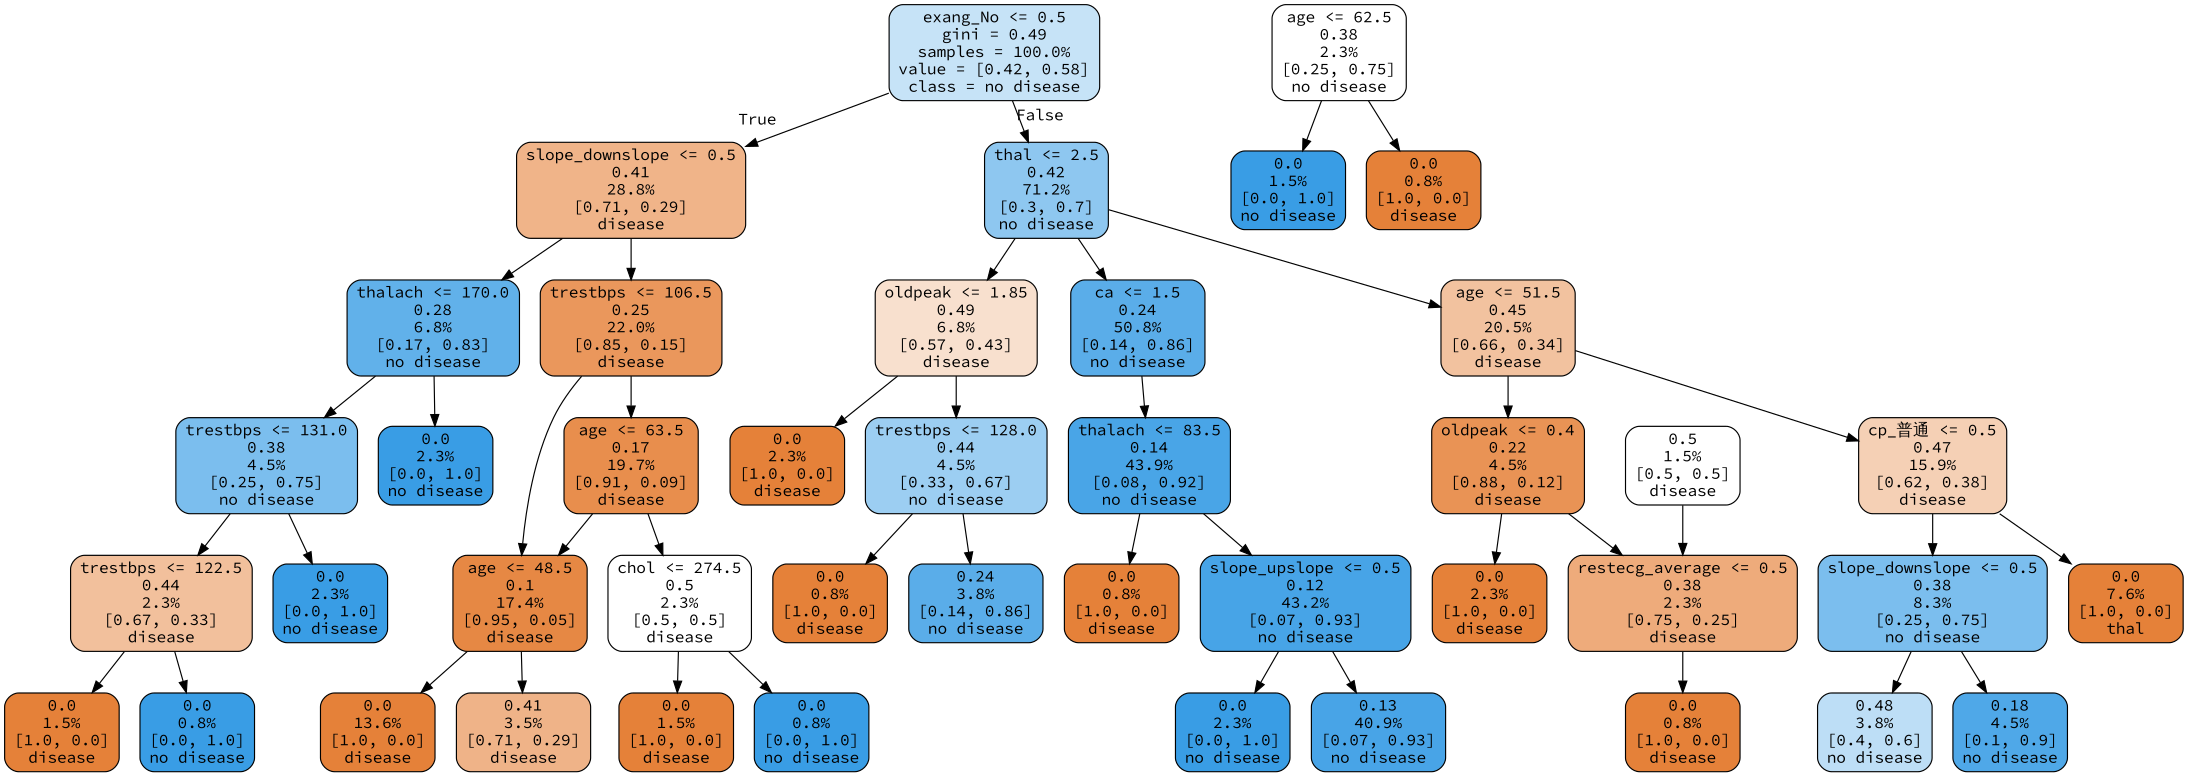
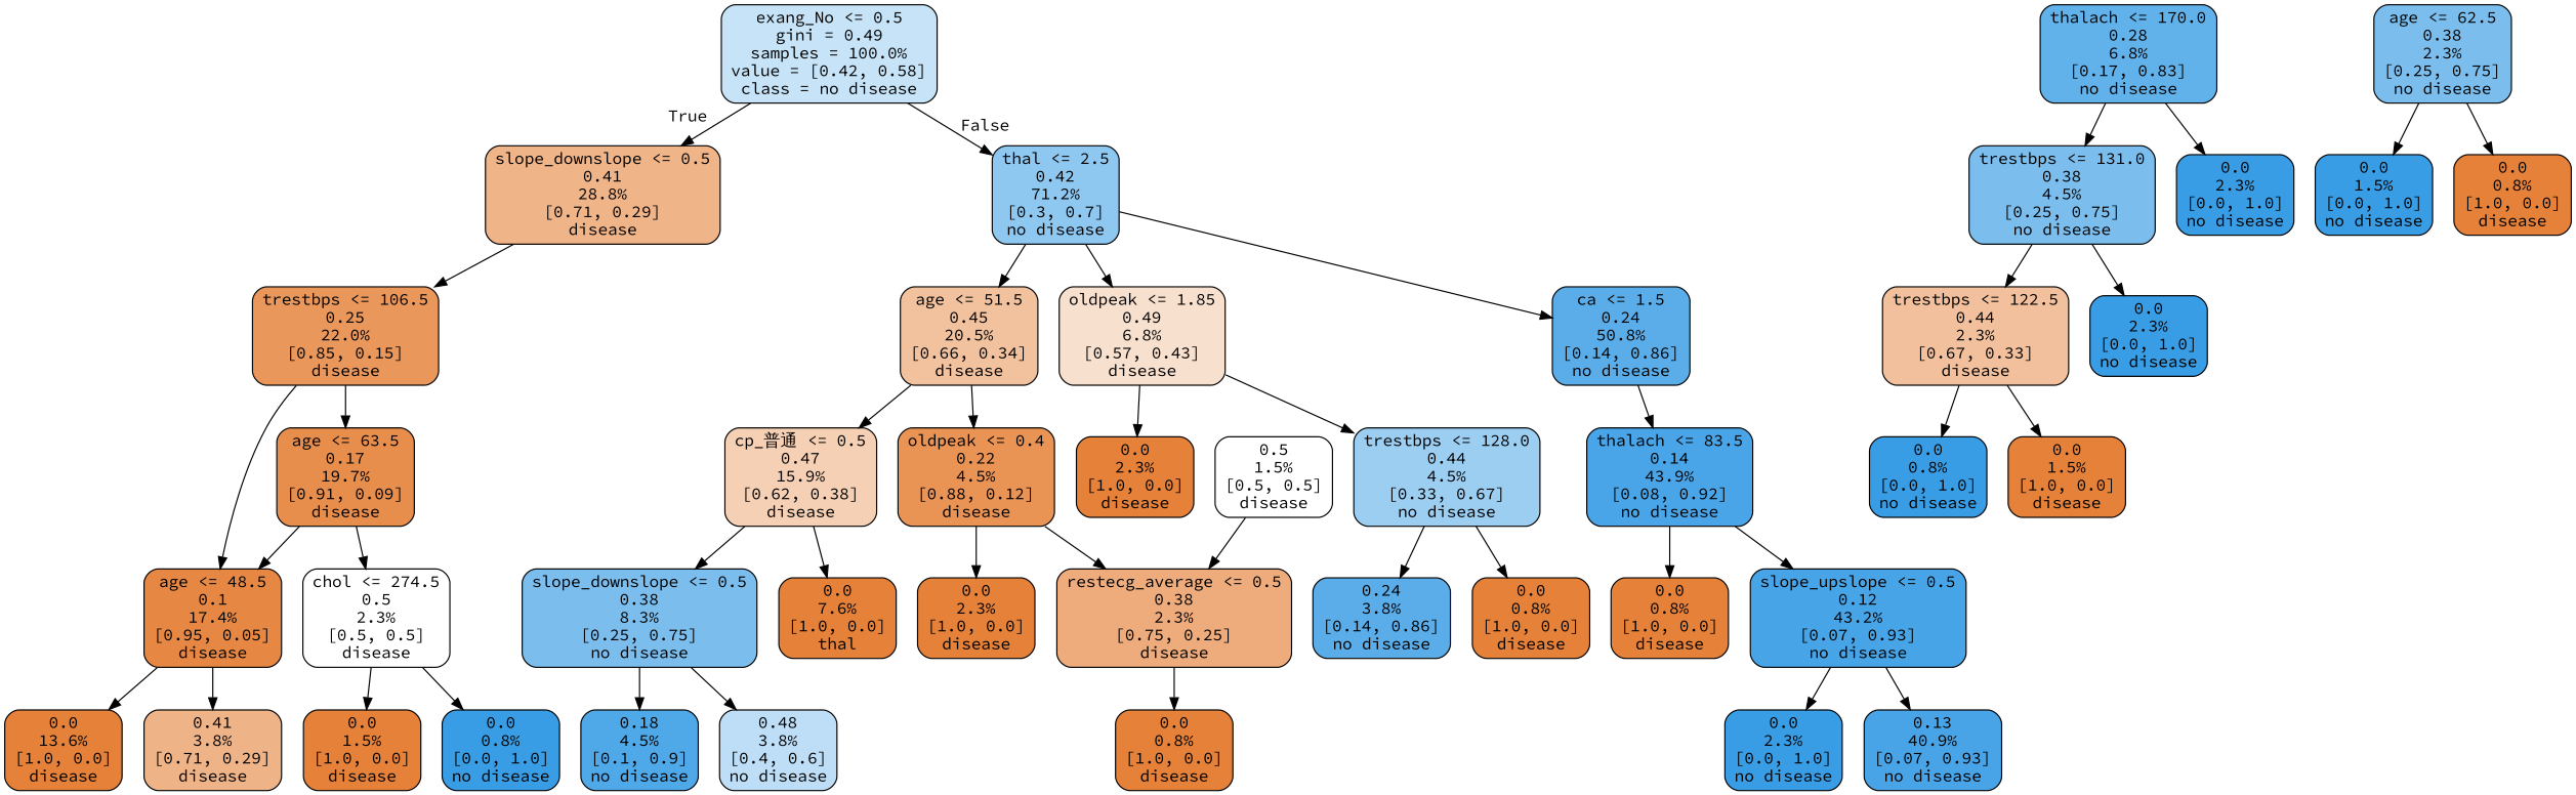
  digraph {
    fontname="Source Code Pro"
    node [color=black fillcolor="#e58139" fontname="Source Code Pro" shape=box style="filled, rounded"]
    edge [fontname="Source Code Pro"]
    n1 [fillcolor="#c6e3f7" label="exang_No <= 0.5\ngini = 0.49\nsamples = 100.0%\nvalue = [0.42, 0.58]\nclass = no disease"]
    n2 [fillcolor="#f0b489" label="slope_downslope <= 0.5\n0.41\n28.8%\n[0.71, 0.29]\ndisease"]
    n3 [fillcolor="#8ec7f0" label="thal <= 2.5\n0.42\n71.2%\n[0.3, 0.7]\nno disease"]
    n4 [fillcolor="#ea975c" label="trestbps <= 106.5\n0.25\n22.0%\n[0.85, 0.15]\ndisease"]
    n5 [fillcolor="#61b1ea" label="thalach <= 170.0\n0.28\n6.8%\n[0.17, 0.83]\nno disease"]
    n6 [fillcolor="#5aade9" label="ca <= 1.5\n0.24\n50.8%\n[0.14, 0.86]\nno disease"]
    n7 [fillcolor="#f2c29f" label="age <= 51.5\n0.45\n20.5%\n[0.66, 0.34]\ndisease"]
    n8 [fillcolor="#f8e0ce" label="oldpeak <= 1.85\n0.49\n6.8%\n[0.57, 0.43]\ndisease"]
    n9 [fillcolor="#e88e4d" label="age <= 63.5\n0.17\n19.7%\n[0.91, 0.09]\ndisease"]
    n10 [fillcolor="#e68844" label="age <= 48.5\n0.1\n17.4%\n[0.95, 0.05]\ndisease"]
    n11 [fillcolor="#7bbeee" label="trestbps <= 131.0\n0.38\n4.5%\n[0.25, 0.75]\nno disease"]
    n12 [fillcolor="#399de5" label="0.0\n2.3%\n[0.0, 1.0]\nno disease"]
-   n13 [fillcolor="#ffffff" label="age <= 62.5\n0.38\n2.3%\n[0.25, 0.75]\nno disease"]
+   n13 [fillcolor="#7bbeee" label="age <= 62.5\n0.38\n2.3%\n[0.25, 0.75]\nno disease"]
    n14 [fillcolor="#399de5" label="0.0\n1.5%\n[0.0, 1.0]\nno disease"]
    n15 [label="0.0\n0.8%\n[1.0, 0.0]\ndisease"]
    n16 [fillcolor="#ffffff" label="chol <= 274.5\n0.5\n2.3%\n[0.5, 0.5]\ndisease"]
-   n17 [fillcolor="#efb388" label="0.41\n3.5%\n[0.71, 0.29]\ndisease"]
+   n17 [fillcolor="#efb388" label="0.41\n3.8%\n[0.71, 0.29]\ndisease"]
    n18 [label="0.0\n13.6%\n[1.0, 0.0]\ndisease"]
    n19 [fillcolor="#399de5" label="0.0\n0.8%\n[0.0, 1.0]\nno disease"]
    n20 [label="0.0\n1.5%\n[1.0, 0.0]\ndisease"]
    n21 [fillcolor="#f2c09c" label="trestbps <= 122.5\n0.44\n2.3%\n[0.67, 0.33]\ndisease"]
    n22 [fillcolor="#399de5" label="0.0\n2.3%\n[0.0, 1.0]\nno disease"]
    n23 [fillcolor="#399de5" label="0.0\n0.8%\n[0.0, 1.0]\nno disease"]
    n24 [label="0.0\n1.5%\n[1.0, 0.0]\ndisease"]
    n25 [fillcolor="#49a5e7" label="thalach <= 83.5\n0.14\n43.9%\n[0.08, 0.92]\nno disease"]
    n26 [fillcolor="#e99355" label="oldpeak <= 0.4\n0.22\n4.5%\n[0.88, 0.12]\ndisease"]
    n27 [fillcolor="#f5d0b5" label="cp_普通 <= 0.5\n0.47\n15.9%\n[0.62, 0.38]\ndisease"]
    n28 [label="0.0\n0.8%\n[1.0, 0.0]\ndisease"]
    n29 [fillcolor="#47a4e7" label="slope_upslope <= 0.5\n0.12\n43.2%\n[0.07, 0.93]\nno disease"]
    n30 [fillcolor="#9ccef2" label="trestbps <= 128.0\n0.44\n4.5%\n[0.33, 0.67]\nno disease"]
    n31 [label="0.0\n2.3%\n[1.0, 0.0]\ndisease"]
    n32 [fillcolor="#48a4e7" label="0.13\n40.9%\n[0.07, 0.93]\nno disease"]
    n33 [fillcolor="#399de5" label="0.0\n2.3%\n[0.0, 1.0]\nno disease"]
    n34 [label="0.0\n0.8%\n[1.0, 0.0]\ndisease"]
    n35 [fillcolor="#5aade9" label="0.24\n3.8%\n[0.14, 0.86]\nno disease"]
    n36 [fillcolor="#eeab7b" label="restecg_average <= 0.5\n0.38\n2.3%\n[0.75, 0.25]\ndisease"]
    n37 [label="0.0\n2.3%\n[1.0, 0.0]\ndisease"]
    n38 [fillcolor="#7bbeee" label="slope_downslope <= 0.5\n0.38\n8.3%\n[0.25, 0.75]\nno disease"]
    n39 [label="0.0\n7.6%\n[1.0, 0.0]\nthal"]
    n40 [label="0.0\n0.8%\n[1.0, 0.0]\ndisease"]
    n41 [fillcolor="#ffffff" label="0.5\n1.5%\n[0.5, 0.5]\ndisease"]
    n42 [fillcolor="#4fa8e8" label="0.18\n4.5%\n[0.1, 0.9]\nno disease"]
    n43 [fillcolor="#bddef6" label="0.48\n3.8%\n[0.4, 0.6]\nno disease"]
    n1 -> n2 [headlabel=True labelangle=45 labeldistance=2.5]
    n1 -> n3 [headlabel=False labelangle=-45 labeldistance=2.5]
    n2 -> n4
-   n2 -> n5
    n3 -> n6
    n3 -> n7
    n3 -> n8
    n4 -> n9
    n4 -> n10
    n5 -> n11
    n5 -> n12
    n6 -> n25
    n7 -> n26
    n7 -> n27
    n8 -> n30
    n8 -> n31
    n9 -> n10
    n9 -> n16
    n10 -> n17
    n10 -> n18
    n11 -> n21
    n11 -> n22
    n13 -> n14
    n13 -> n15
    n16 -> n19
    n16 -> n20
    n21 -> n23
    n21 -> n24
    n25 -> n28
    n25 -> n29
    n26 -> n36
    n26 -> n37
    n27 -> n38
    n27 -> n39
    n29 -> n32
    n29 -> n33
    n30 -> n34
    n30 -> n35
    n36 -> n40
    n38 -> n42
    n38 -> n43
    n41 -> n36
  }
